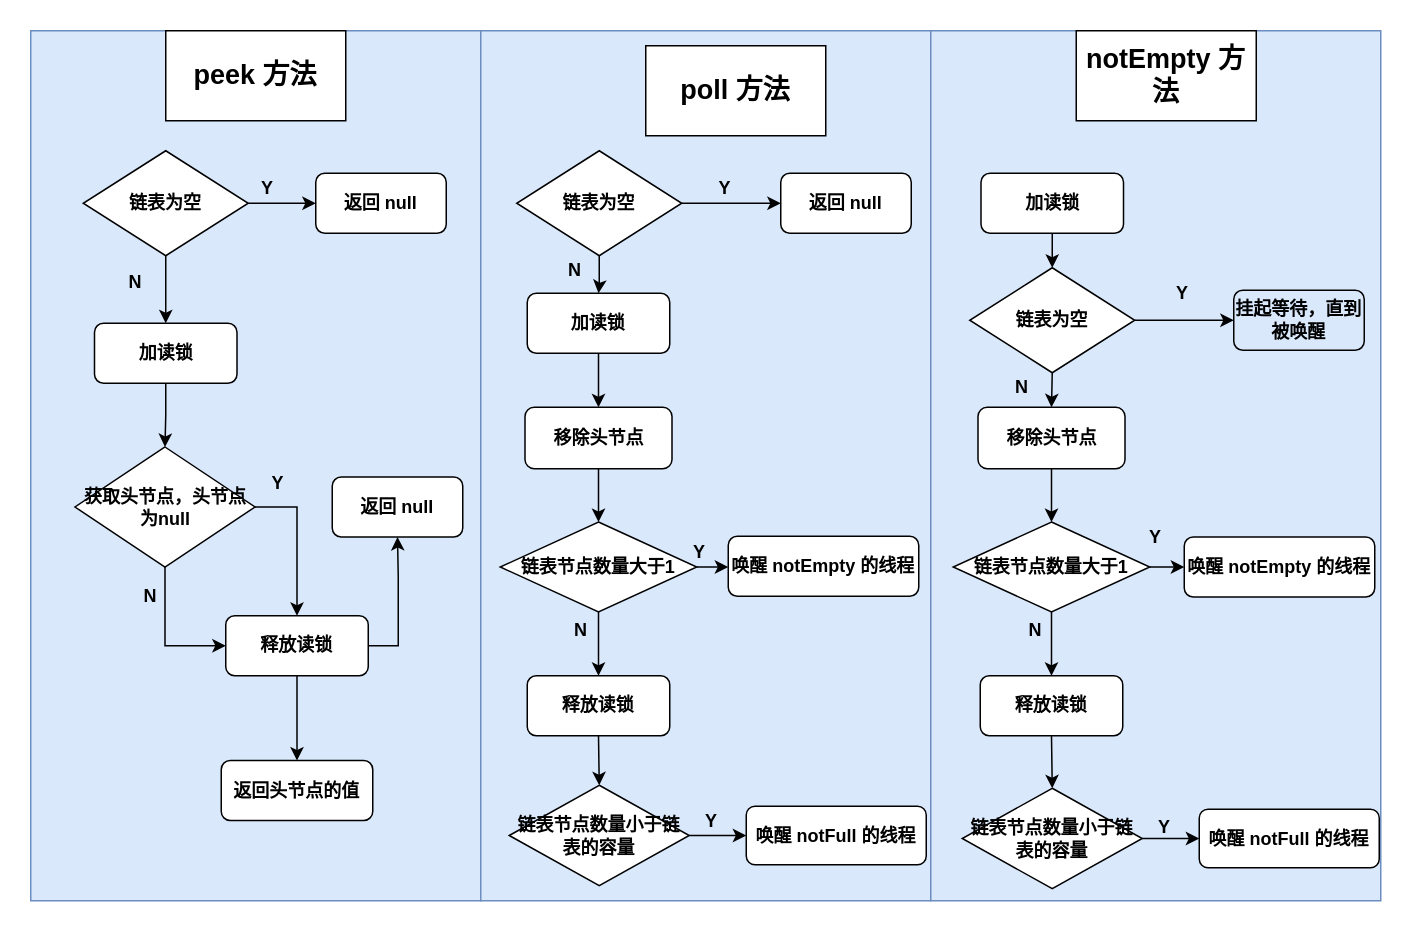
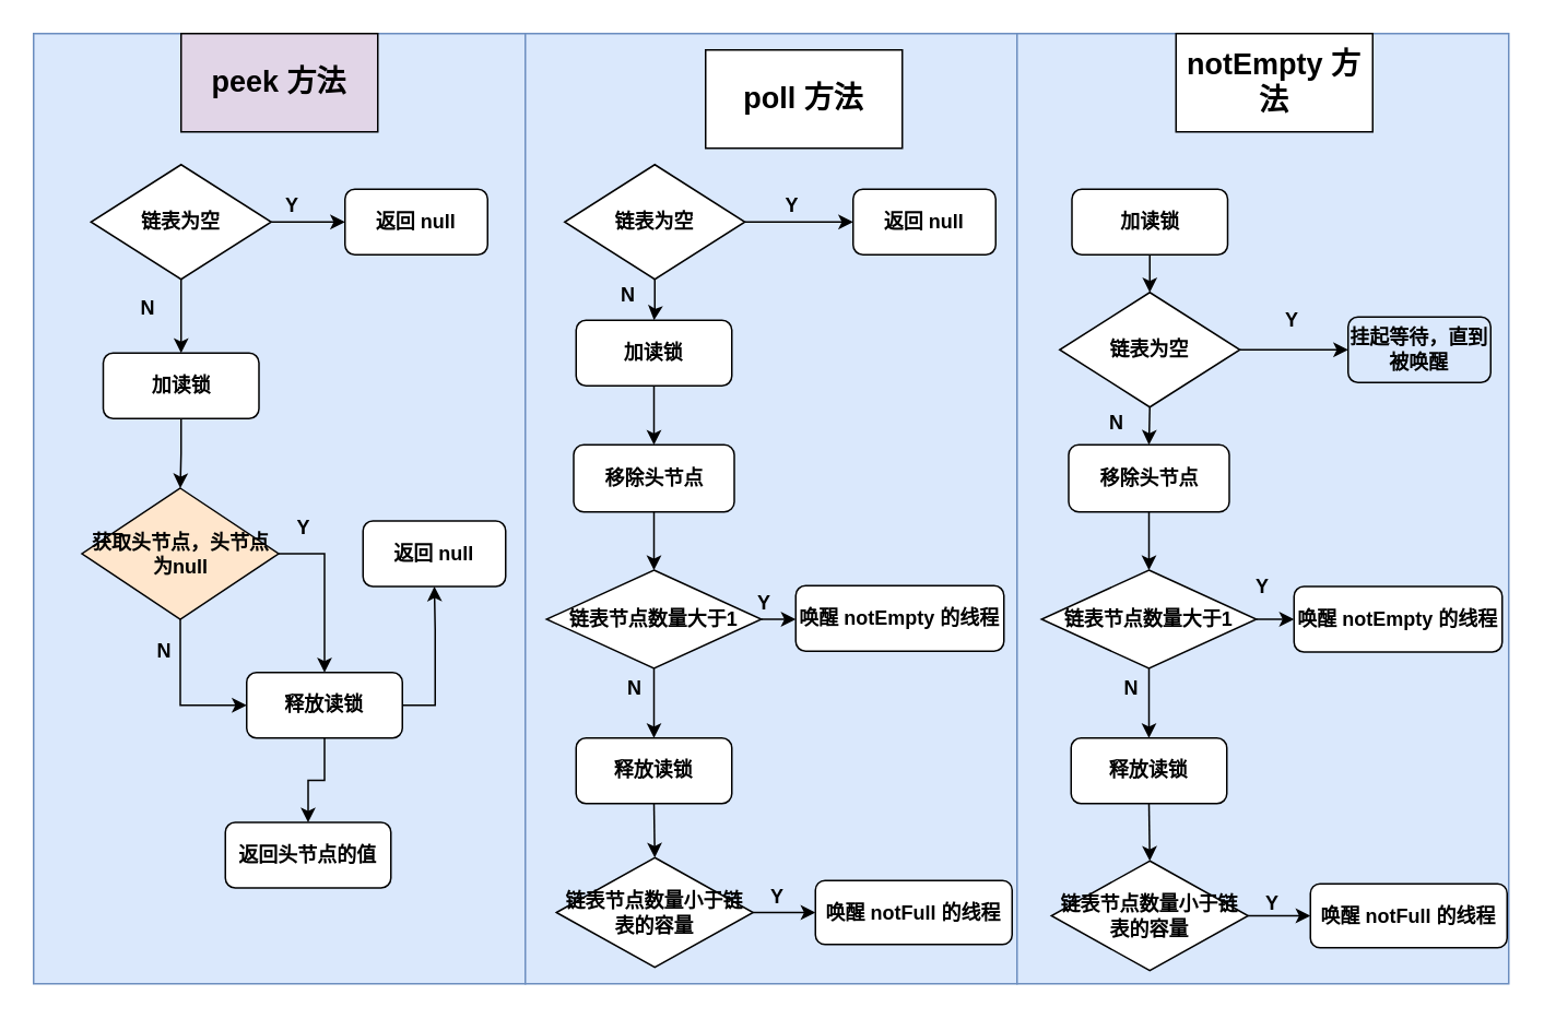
  <mxCell id="0" />
  <mxCell id="1" parent="0" />
  <mxCell id="2" value="" style="rounded=0;whiteSpace=wrap;html=1;fontStyle=1;fillColor=#dae8fc;strokeColor=#6c8ebf;" parent="1" vertex="1"><mxGeometry x="20" y="20" width="300" height="580" as="geometry" /></mxCell>
  <mxCell id="3" value="" style="rounded=0;whiteSpace=wrap;html=1;fontStyle=1;fillColor=#dae8fc;strokeColor=#6c8ebf;" parent="1" vertex="1"><mxGeometry x="320" y="20" width="300" height="580" as="geometry" /></mxCell>
  <mxCell id="4" value="" style="rounded=0;whiteSpace=wrap;html=1;fontStyle=1;fillColor=#dae8fc;strokeColor=#6c8ebf;" parent="1" vertex="1"><mxGeometry x="620" y="20" width="300" height="580" as="geometry" /></mxCell>
- <mxCell id="5" value="peek 方法" style="rounded=0;whiteSpace=wrap;html=1;fontStyle=1;fontSize=18;" parent="1" vertex="1"><mxGeometry x="110" y="20" width="120" height="60" as="geometry" /></mxCell>
+ <mxCell id="5" value="peek 方法" style="rounded=0;whiteSpace=wrap;html=1;fontStyle=1;fontSize=18;fillColor=#e1d5e7;" parent="1" vertex="1"><mxGeometry x="110" y="20" width="120" height="60" as="geometry" /></mxCell>
  <mxCell id="6" value="poll 方法" style="rounded=0;whiteSpace=wrap;html=1;fontStyle=1;fontSize=18;" parent="1" vertex="1"><mxGeometry x="430" y="30" width="120" height="60" as="geometry" /></mxCell>
  <mxCell id="7" value="notEmpty 方法" style="rounded=0;whiteSpace=wrap;html=1;fontStyle=1;fontSize=18;" parent="1" vertex="1"><mxGeometry x="717" y="20" width="120" height="60" as="geometry" /></mxCell>
  <mxCell id="8" style="edgeStyle=orthogonalEdgeStyle;rounded=0;orthogonalLoop=1;jettySize=auto;html=1;exitX=1;exitY=0.5;exitDx=0;exitDy=0;fontStyle=1" parent="1" source="10" target="11" edge="1"><mxGeometry relative="1" as="geometry" /></mxCell>
  <mxCell id="9" style="edgeStyle=orthogonalEdgeStyle;rounded=0;orthogonalLoop=1;jettySize=auto;html=1;exitX=0.5;exitY=1;exitDx=0;exitDy=0;fontStyle=1" parent="1" source="10" target="13" edge="1"><mxGeometry relative="1" as="geometry" /></mxCell>
  <mxCell id="10" value="链表为空" style="rhombus;whiteSpace=wrap;html=1;fontStyle=1" parent="1" vertex="1"><mxGeometry x="55" y="100" width="110" height="70" as="geometry" /></mxCell>
  <mxCell id="11" value="返回 null" style="rounded=1;whiteSpace=wrap;html=1;fontStyle=1" parent="1" vertex="1"><mxGeometry x="210" y="115" width="87" height="40" as="geometry" /></mxCell>
  <mxCell id="12" style="edgeStyle=orthogonalEdgeStyle;rounded=0;orthogonalLoop=1;jettySize=auto;html=1;exitX=0.5;exitY=1;exitDx=0;exitDy=0;fontStyle=1" parent="1" source="13" target="16" edge="1"><mxGeometry relative="1" as="geometry" /></mxCell>
  <mxCell id="13" value="加读锁" style="rounded=1;whiteSpace=wrap;html=1;fontStyle=1" parent="1" vertex="1"><mxGeometry x="62.5" y="215" width="95" height="40" as="geometry" /></mxCell>
  <mxCell id="14" style="edgeStyle=orthogonalEdgeStyle;rounded=0;orthogonalLoop=1;jettySize=auto;html=1;exitX=0.5;exitY=1;exitDx=0;exitDy=0;entryX=0;entryY=0.5;entryDx=0;entryDy=0;" parent="1" source="16" target="21" edge="1"><mxGeometry relative="1" as="geometry" /></mxCell>
  <mxCell id="15" style="edgeStyle=orthogonalEdgeStyle;rounded=0;orthogonalLoop=1;jettySize=auto;html=1;exitX=1;exitY=0.5;exitDx=0;exitDy=0;" parent="1" source="16" target="21" edge="1"><mxGeometry relative="1" as="geometry" /></mxCell>
- <mxCell id="16" value="获取头节点，头节点为null" style="rhombus;whiteSpace=wrap;html=1;fontStyle=1" parent="1" vertex="1"><mxGeometry x="49.5" y="297.5" width="120" height="80" as="geometry" /></mxCell>
+ <mxCell id="16" value="获取头节点，头节点为null" style="rhombus;whiteSpace=wrap;html=1;fontStyle=1;fillColor=#ffe6cc;" parent="1" vertex="1"><mxGeometry x="49.5" y="297.5" width="120" height="80" as="geometry" /></mxCell>
  <mxCell id="17" value="返回 null" style="rounded=1;whiteSpace=wrap;html=1;fontStyle=1" parent="1" vertex="1"><mxGeometry x="221" y="317.5" width="87" height="40" as="geometry" /></mxCell>
- <mxCell id="18" value="返回头节点的值" style="rounded=1;whiteSpace=wrap;html=1;fontStyle=1" parent="1" vertex="1"><mxGeometry x="147" y="506.5" width="101" height="40" as="geometry" /></mxCell>
+ <mxCell id="18" value="返回头节点的值" style="rounded=1;whiteSpace=wrap;html=1;fontStyle=1" parent="1" vertex="1"><mxGeometry x="137" y="501.5" width="101" height="40" as="geometry" /></mxCell>
  <mxCell id="19" style="edgeStyle=orthogonalEdgeStyle;rounded=0;orthogonalLoop=1;jettySize=auto;html=1;exitX=1;exitY=0.5;exitDx=0;exitDy=0;entryX=0.5;entryY=1;entryDx=0;entryDy=0;" parent="1" source="21" target="17" edge="1"><mxGeometry relative="1" as="geometry" /></mxCell>
  <mxCell id="20" style="edgeStyle=orthogonalEdgeStyle;rounded=0;orthogonalLoop=1;jettySize=auto;html=1;exitX=0.5;exitY=1;exitDx=0;exitDy=0;" parent="1" source="21" target="18" edge="1"><mxGeometry relative="1" as="geometry" /></mxCell>
  <mxCell id="21" value="释放读锁" style="rounded=1;whiteSpace=wrap;html=1;fontStyle=1" parent="1" vertex="1"><mxGeometry x="150" y="410" width="95" height="40" as="geometry" /></mxCell>
  <mxCell id="22" style="edgeStyle=orthogonalEdgeStyle;rounded=0;orthogonalLoop=1;jettySize=auto;html=1;exitX=1;exitY=0.5;exitDx=0;exitDy=0;entryX=0;entryY=0.5;entryDx=0;entryDy=0;fontStyle=1" parent="1" source="24" target="25" edge="1"><mxGeometry relative="1" as="geometry" /></mxCell>
  <mxCell id="23" style="edgeStyle=orthogonalEdgeStyle;rounded=0;orthogonalLoop=1;jettySize=auto;html=1;exitX=0.5;exitY=1;exitDx=0;exitDy=0;fontStyle=1" parent="1" source="24" target="27" edge="1"><mxGeometry relative="1" as="geometry" /></mxCell>
  <mxCell id="24" value="链表为空" style="rhombus;whiteSpace=wrap;html=1;fontStyle=1" parent="1" vertex="1"><mxGeometry x="344" y="100" width="110" height="70" as="geometry" /></mxCell>
  <mxCell id="25" value="返回 null" style="rounded=1;whiteSpace=wrap;html=1;fontStyle=1" parent="1" vertex="1"><mxGeometry x="520" y="115" width="87" height="40" as="geometry" /></mxCell>
  <mxCell id="26" style="edgeStyle=orthogonalEdgeStyle;rounded=0;orthogonalLoop=1;jettySize=auto;html=1;exitX=0.5;exitY=1;exitDx=0;exitDy=0;fontStyle=1" parent="1" source="27" target="29" edge="1"><mxGeometry relative="1" as="geometry" /></mxCell>
  <mxCell id="27" value="加读锁" style="rounded=1;whiteSpace=wrap;html=1;fontStyle=1" parent="1" vertex="1"><mxGeometry x="351" y="195" width="95" height="40" as="geometry" /></mxCell>
  <mxCell id="28" style="edgeStyle=orthogonalEdgeStyle;rounded=0;orthogonalLoop=1;jettySize=auto;html=1;exitX=0.5;exitY=1;exitDx=0;exitDy=0;fontStyle=1" parent="1" source="29" target="32" edge="1"><mxGeometry relative="1" as="geometry" /></mxCell>
  <mxCell id="29" value="移除头节点" style="rounded=1;whiteSpace=wrap;html=1;fontStyle=1" parent="1" vertex="1"><mxGeometry x="349.5" y="271" width="98" height="41" as="geometry" /></mxCell>
  <mxCell id="30" style="edgeStyle=orthogonalEdgeStyle;rounded=0;orthogonalLoop=1;jettySize=auto;html=1;exitX=1;exitY=0.5;exitDx=0;exitDy=0;entryX=0;entryY=0.5;entryDx=0;entryDy=0;fontStyle=1" parent="1" source="32" target="33" edge="1"><mxGeometry relative="1" as="geometry" /></mxCell>
  <mxCell id="31" style="edgeStyle=orthogonalEdgeStyle;rounded=0;orthogonalLoop=1;jettySize=auto;html=1;exitX=0.5;exitY=1;exitDx=0;exitDy=0;fontStyle=1" parent="1" source="32" target="35" edge="1"><mxGeometry relative="1" as="geometry" /></mxCell>
  <mxCell id="32" value="链表节点数量大于1" style="rhombus;whiteSpace=wrap;html=1;fontStyle=1" parent="1" vertex="1"><mxGeometry x="333" y="347.5" width="131" height="60" as="geometry" /></mxCell>
  <mxCell id="33" value="唤醒 notEmpty 的线程" style="rounded=1;whiteSpace=wrap;html=1;fontStyle=1" parent="1" vertex="1"><mxGeometry x="485" y="357" width="127" height="40" as="geometry" /></mxCell>
  <mxCell id="34" style="edgeStyle=orthogonalEdgeStyle;rounded=0;orthogonalLoop=1;jettySize=auto;html=1;exitX=0.5;exitY=1;exitDx=0;exitDy=0;entryX=0.5;entryY=0;entryDx=0;entryDy=0;fontStyle=1" parent="1" source="35" target="37" edge="1"><mxGeometry relative="1" as="geometry" /></mxCell>
  <mxCell id="35" value="释放读锁" style="rounded=1;whiteSpace=wrap;html=1;fontStyle=1" parent="1" vertex="1"><mxGeometry x="351" y="450" width="95" height="40" as="geometry" /></mxCell>
  <mxCell id="36" style="edgeStyle=orthogonalEdgeStyle;rounded=0;orthogonalLoop=1;jettySize=auto;html=1;exitX=1;exitY=0.5;exitDx=0;exitDy=0;fontStyle=1" parent="1" source="37" target="38" edge="1"><mxGeometry relative="1" as="geometry" /></mxCell>
  <mxCell id="37" value="链表节点数量小于链表的容量" style="rhombus;whiteSpace=wrap;html=1;fontStyle=1" parent="1" vertex="1"><mxGeometry x="339" y="523" width="120" height="67" as="geometry" /></mxCell>
  <mxCell id="38" value="唤醒 notFull 的线程" style="rounded=1;whiteSpace=wrap;html=1;fontStyle=1" parent="1" vertex="1"><mxGeometry x="497" y="537" width="120" height="39" as="geometry" /></mxCell>
  <mxCell id="39" style="edgeStyle=orthogonalEdgeStyle;rounded=0;orthogonalLoop=1;jettySize=auto;html=1;exitX=1;exitY=0.5;exitDx=0;exitDy=0;entryX=0;entryY=0.5;entryDx=0;entryDy=0;fontStyle=1" parent="1" source="41" target="42" edge="1"><mxGeometry relative="1" as="geometry" /></mxCell>
  <mxCell id="40" style="edgeStyle=orthogonalEdgeStyle;rounded=0;orthogonalLoop=1;jettySize=auto;html=1;exitX=0.5;exitY=1;exitDx=0;exitDy=0;entryX=0.5;entryY=0;entryDx=0;entryDy=0;fontStyle=1" parent="1" source="41" target="46" edge="1"><mxGeometry relative="1" as="geometry" /></mxCell>
  <mxCell id="41" value="链表为空" style="rhombus;whiteSpace=wrap;html=1;fontStyle=1" parent="1" vertex="1"><mxGeometry x="646" y="178" width="110" height="70" as="geometry" /></mxCell>
  <mxCell id="42" value="挂起等待，直到被唤醒" style="rounded=1;whiteSpace=wrap;html=1;fontStyle=1;fillColor=#dae8fc;" parent="1" vertex="1"><mxGeometry x="822" y="193" width="87" height="40" as="geometry" /></mxCell>
  <mxCell id="43" style="edgeStyle=orthogonalEdgeStyle;rounded=0;orthogonalLoop=1;jettySize=auto;html=1;exitX=0.5;exitY=1;exitDx=0;exitDy=0;fontStyle=1" parent="1" source="44" target="41" edge="1"><mxGeometry relative="1" as="geometry" /></mxCell>
  <mxCell id="44" value="加读锁" style="rounded=1;whiteSpace=wrap;html=1;fontStyle=1" parent="1" vertex="1"><mxGeometry x="653.5" y="115" width="95" height="40" as="geometry" /></mxCell>
  <mxCell id="45" style="edgeStyle=orthogonalEdgeStyle;rounded=0;orthogonalLoop=1;jettySize=auto;html=1;exitX=0.5;exitY=1;exitDx=0;exitDy=0;fontStyle=1" parent="1" source="46" target="49" edge="1"><mxGeometry relative="1" as="geometry" /></mxCell>
  <mxCell id="46" value="移除头节点" style="rounded=1;whiteSpace=wrap;html=1;fontStyle=1" parent="1" vertex="1"><mxGeometry x="651.5" y="271" width="98" height="41" as="geometry" /></mxCell>
  <mxCell id="47" style="edgeStyle=orthogonalEdgeStyle;rounded=0;orthogonalLoop=1;jettySize=auto;html=1;exitX=0.5;exitY=1;exitDx=0;exitDy=0;fontStyle=1" parent="1" source="49" target="52" edge="1"><mxGeometry relative="1" as="geometry" /></mxCell>
  <mxCell id="48" style="edgeStyle=orthogonalEdgeStyle;rounded=0;orthogonalLoop=1;jettySize=auto;html=1;exitX=1;exitY=0.5;exitDx=0;exitDy=0;" parent="1" source="49" target="50" edge="1"><mxGeometry relative="1" as="geometry" /></mxCell>
  <mxCell id="49" value="链表节点数量大于1" style="rhombus;whiteSpace=wrap;html=1;fontStyle=1" parent="1" vertex="1"><mxGeometry x="635" y="347.5" width="131" height="60" as="geometry" /></mxCell>
  <mxCell id="50" value="唤醒 notEmpty 的线程" style="rounded=1;whiteSpace=wrap;html=1;fontStyle=1" parent="1" vertex="1"><mxGeometry x="789" y="357.5" width="127" height="40" as="geometry" /></mxCell>
  <mxCell id="51" style="edgeStyle=orthogonalEdgeStyle;rounded=0;orthogonalLoop=1;jettySize=auto;html=1;exitX=0.5;exitY=1;exitDx=0;exitDy=0;entryX=0.5;entryY=0;entryDx=0;entryDy=0;fontStyle=1" parent="1" source="52" target="54" edge="1"><mxGeometry relative="1" as="geometry" /></mxCell>
  <mxCell id="52" value="释放读锁" style="rounded=1;whiteSpace=wrap;html=1;fontStyle=1" parent="1" vertex="1"><mxGeometry x="653" y="450" width="95" height="40" as="geometry" /></mxCell>
  <mxCell id="53" style="edgeStyle=orthogonalEdgeStyle;rounded=0;orthogonalLoop=1;jettySize=auto;html=1;exitX=1;exitY=0.5;exitDx=0;exitDy=0;fontStyle=1" parent="1" source="54" target="55" edge="1"><mxGeometry relative="1" as="geometry" /></mxCell>
  <mxCell id="54" value="链表节点数量小于链表的容量" style="rhombus;whiteSpace=wrap;html=1;fontStyle=1" parent="1" vertex="1"><mxGeometry x="641" y="525" width="120" height="67" as="geometry" /></mxCell>
  <mxCell id="55" value="唤醒 notFull 的线程" style="rounded=1;whiteSpace=wrap;html=1;fontStyle=1" parent="1" vertex="1"><mxGeometry x="799" y="539" width="120" height="39" as="geometry" /></mxCell>
  <mxCell id="56" value="Y" style="text;html=1;strokeColor=none;fillColor=none;align=center;verticalAlign=middle;whiteSpace=wrap;rounded=0;fontStyle=1" parent="1" vertex="1"><mxGeometry x="157.5" y="115" width="40" height="20" as="geometry" /></mxCell>
  <mxCell id="57" value="Y" style="text;html=1;strokeColor=none;fillColor=none;align=center;verticalAlign=middle;whiteSpace=wrap;rounded=0;fontStyle=1" parent="1" vertex="1"><mxGeometry x="165" y="312" width="40" height="20" as="geometry" /></mxCell>
  <mxCell id="58" value="Y" style="text;html=1;strokeColor=none;fillColor=none;align=center;verticalAlign=middle;whiteSpace=wrap;rounded=0;fontStyle=1" parent="1" vertex="1"><mxGeometry x="463" y="115" width="40" height="20" as="geometry" /></mxCell>
  <mxCell id="59" value="Y" style="text;html=1;strokeColor=none;fillColor=none;align=center;verticalAlign=middle;whiteSpace=wrap;rounded=0;fontStyle=1" parent="1" vertex="1"><mxGeometry x="768" y="185" width="40" height="20" as="geometry" /></mxCell>
  <mxCell id="60" value="Y" style="text;html=1;strokeColor=none;fillColor=none;align=center;verticalAlign=middle;whiteSpace=wrap;rounded=0;fontStyle=1" parent="1" vertex="1"><mxGeometry x="446" y="358" width="40" height="20" as="geometry" /></mxCell>
  <mxCell id="61" value="Y" style="text;html=1;strokeColor=none;fillColor=none;align=center;verticalAlign=middle;whiteSpace=wrap;rounded=0;fontStyle=1" parent="1" vertex="1"><mxGeometry x="750" y="348" width="40" height="20" as="geometry" /></mxCell>
  <mxCell id="62" value="Y" style="text;html=1;strokeColor=none;fillColor=none;align=center;verticalAlign=middle;whiteSpace=wrap;rounded=0;fontStyle=1" parent="1" vertex="1"><mxGeometry x="454" y="536.5" width="40" height="20" as="geometry" /></mxCell>
  <mxCell id="63" value="Y" style="text;html=1;strokeColor=none;fillColor=none;align=center;verticalAlign=middle;whiteSpace=wrap;rounded=0;fontStyle=1" parent="1" vertex="1"><mxGeometry x="756" y="540.5" width="40" height="20" as="geometry" /></mxCell>
  <mxCell id="64" value="N" style="text;html=1;strokeColor=none;fillColor=none;align=center;verticalAlign=middle;whiteSpace=wrap;rounded=0;fontStyle=1" parent="1" vertex="1"><mxGeometry x="70" y="178" width="40" height="20" as="geometry" /></mxCell>
  <mxCell id="65" value="N" style="text;html=1;strokeColor=none;fillColor=none;align=center;verticalAlign=middle;whiteSpace=wrap;rounded=0;fontStyle=1" parent="1" vertex="1"><mxGeometry x="80" y="387" width="40" height="20" as="geometry" /></mxCell>
  <mxCell id="66" value="N" style="text;html=1;strokeColor=none;fillColor=none;align=center;verticalAlign=middle;whiteSpace=wrap;rounded=0;fontStyle=1" parent="1" vertex="1"><mxGeometry x="363" y="170" width="40" height="20" as="geometry" /></mxCell>
  <mxCell id="67" value="N" style="text;html=1;strokeColor=none;fillColor=none;align=center;verticalAlign=middle;whiteSpace=wrap;rounded=0;fontStyle=1" parent="1" vertex="1"><mxGeometry x="367" y="410" width="40" height="20" as="geometry" /></mxCell>
  <mxCell id="68" value="N" style="text;html=1;strokeColor=none;fillColor=none;align=center;verticalAlign=middle;whiteSpace=wrap;rounded=0;fontStyle=1" parent="1" vertex="1"><mxGeometry x="660.5" y="248" width="40" height="20" as="geometry" /></mxCell>
  <mxCell id="69" value="N" style="text;html=1;strokeColor=none;fillColor=none;align=center;verticalAlign=middle;whiteSpace=wrap;rounded=0;fontStyle=1" parent="1" vertex="1"><mxGeometry x="670" y="410" width="40" height="20" as="geometry" /></mxCell>
